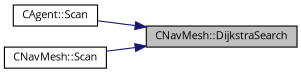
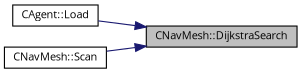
  digraph {
    fontname="Open Sans"
    rankdir=RL
    node [color=black fillcolor=white fontname="Open Sans" fontsize=10 shape=record style=filled]
    edge [color=midnightblue dir=back fontname="Open Sans" fontsize=10 labelfontname=Helvetica labelfontsize=10 style=solid]
    n1 [fillcolor=grey75 fontcolor=black height=0.2 label="CNavMesh::DijkstraSearch" width=0.4]
-   n2 [height=0.2 label="CAgent::Scan" width=0.4]
+   n2 [height=0.2 label="CAgent::Load" width=0.4]
    n3 [height=0.2 label="CNavMesh::Scan" width=0.4]
    n1 -> n2
    n1 -> n3
  }
